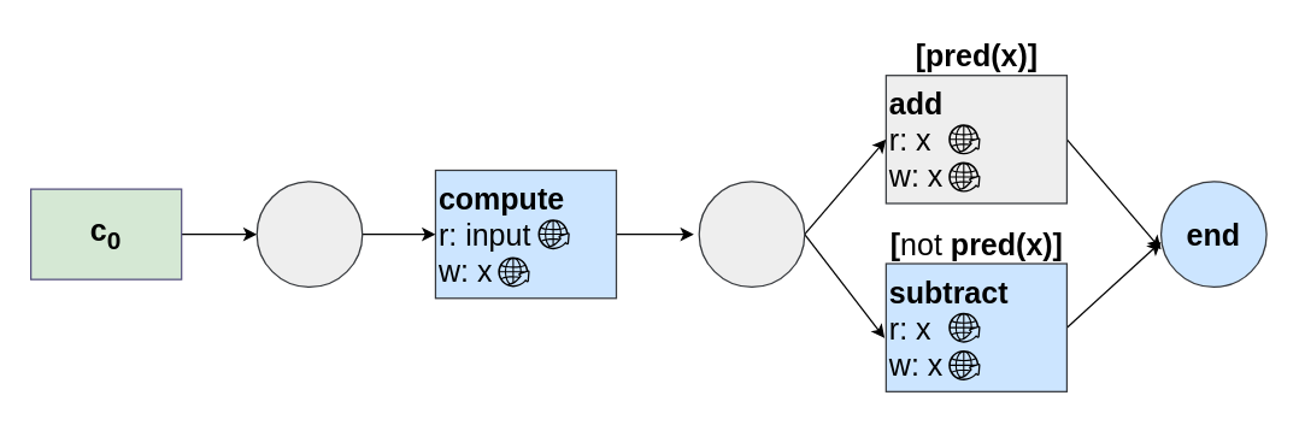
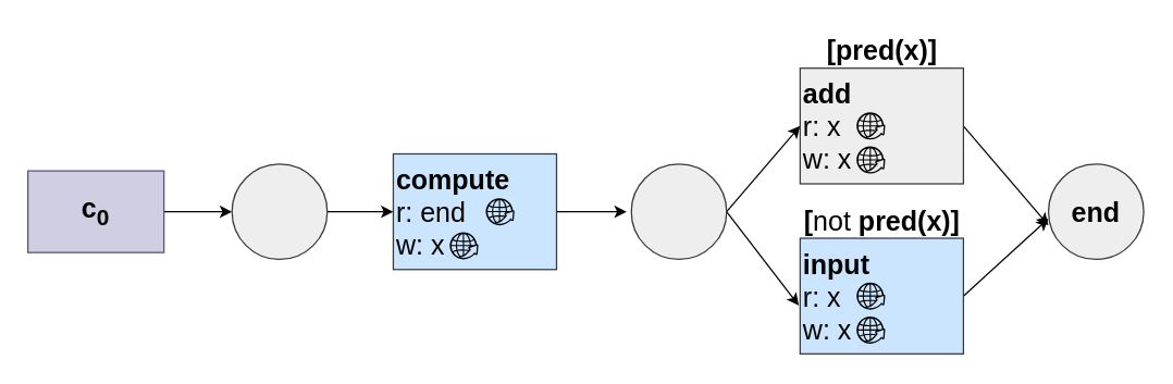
  <mxCell id="0" />
  <mxCell id="1" parent="0" />
  <mxCell id="2" style="edgeStyle=none;rounded=0;orthogonalLoop=1;jettySize=auto;html=1;exitX=1;exitY=0.5;exitDx=0;exitDy=0;entryX=0;entryY=0.5;entryDx=0;entryDy=0;fontSize=20;" edge="1" parent="1" source="3" target="23"><mxGeometry relative="1" as="geometry" /></mxCell>
- <mxCell id="3" value="c&lt;sub&gt;0&lt;/sub&gt;" style="rounded=0;whiteSpace=wrap;html=1;fontSize=20;fillColor=#d5e8d4;strokeColor=#56517e;fontStyle=1;" parent="1" vertex="1"><mxGeometry x="20" y="125" width="100" height="60" as="geometry" /></mxCell>
+ <mxCell id="3" value="c&lt;sub&gt;0&lt;/sub&gt;" style="rounded=0;whiteSpace=wrap;html=1;fontSize=20;fillColor=#d0cee2;strokeColor=#56517e;fontStyle=1" parent="1" vertex="1"><mxGeometry x="20" y="125" width="100" height="60" as="geometry" /></mxCell>
  <mxCell id="4" style="edgeStyle=orthogonalEdgeStyle;rounded=0;orthogonalLoop=1;jettySize=auto;html=1;exitX=1;exitY=0.5;exitDx=0;exitDy=0;" edge="1" parent="1" source="5"><mxGeometry relative="1" as="geometry"><mxPoint x="460" y="155" as="targetPoint" /></mxGeometry></mxCell>
- <mxCell id="5" value="&lt;b&gt;compute&lt;br&gt;&lt;/b&gt;r: input&lt;br&gt;w: x" style="rounded=0;whiteSpace=wrap;html=1;fontSize=20;align=left;fillColor=#cce5ff;strokeColor=#36393d;" parent="1" vertex="1"><mxGeometry x="288.52" y="112.5" width="120" height="85" as="geometry" /></mxCell>
+ <mxCell id="5" value="&lt;b&gt;compute&lt;br&gt;&lt;/b&gt;r: end&lt;br&gt;w: x" style="rounded=0;whiteSpace=wrap;html=1;fontSize=20;align=left;fillColor=#cce5ff;strokeColor=#36393d;" parent="1" vertex="1"><mxGeometry x="288.52" y="112.5" width="120" height="85" as="geometry" /></mxCell>
  <mxCell id="6" value="" style="sketch=0;html=1;aspect=fixed;strokeColor=none;shadow=0;align=center;verticalAlign=top;fillColor=#000000;shape=mxgraph.gcp2.globe_world" parent="1" vertex="1"><mxGeometry x="356.52" y="145" width="21.05" height="20" as="geometry" /></mxCell>
  <mxCell id="7" style="edgeStyle=none;rounded=0;orthogonalLoop=1;jettySize=auto;html=1;exitX=1;exitY=0.5;exitDx=0;exitDy=0;entryX=0;entryY=0.5;entryDx=0;entryDy=0;" parent="1" target="5" edge="1"><mxGeometry relative="1" as="geometry"><mxPoint x="230" y="155" as="sourcePoint" /></mxGeometry></mxCell>
  <mxCell id="8" value="" style="sketch=0;html=1;aspect=fixed;strokeColor=none;shadow=0;align=center;verticalAlign=top;fillColor=#000000;shape=mxgraph.gcp2.globe_world" parent="1" vertex="1"><mxGeometry y="170" width="21.05" height="20" as="geometry" x="330" /></mxCell>
  <mxCell id="9" style="rounded=0;orthogonalLoop=1;jettySize=auto;html=1;exitX=1;exitY=0.5;exitDx=0;exitDy=0;entryX=0;entryY=0.5;entryDx=0;entryDy=0;" edge="1" parent="1" source="11" target="13"><mxGeometry relative="1" as="geometry" /></mxCell>
  <mxCell id="10" style="edgeStyle=none;rounded=0;orthogonalLoop=1;jettySize=auto;html=1;exitX=1;exitY=0.5;exitDx=0;exitDy=0;entryX=-0.008;entryY=0.582;entryDx=0;entryDy=0;entryPerimeter=0;" edge="1" parent="1" source="11" target="17"><mxGeometry relative="1" as="geometry" /></mxCell>
  <mxCell id="11" value="" style="ellipse;whiteSpace=wrap;html=1;aspect=fixed;fontSize=20;fontStyle=1;fillColor=#eeeeee;strokeColor=#36393d;" vertex="1" parent="1"><mxGeometry x="463.46" y="120" width="70" height="70" as="geometry" /></mxCell>
  <mxCell id="12" style="edgeStyle=none;rounded=0;orthogonalLoop=1;jettySize=auto;html=1;exitX=1;exitY=0.5;exitDx=0;exitDy=0;entryX=0;entryY=0.5;entryDx=0;entryDy=0;fontSize=20;" edge="1" parent="1" source="13"><mxGeometry relative="1" as="geometry"><mxPoint x="770" y="165" as="targetPoint" /></mxGeometry></mxCell>
  <mxCell id="13" value="&lt;b&gt;add&lt;br&gt;&lt;/b&gt;r: x&lt;br&gt;w: x" style="rounded=0;whiteSpace=wrap;html=1;fontSize=20;align=left;fillColor=#eeeeee;strokeColor=#36393d;" vertex="1" parent="1"><mxGeometry x="587.5" y="49.5" width="120" height="85" as="geometry" /></mxCell>
  <mxCell id="14" value="" style="sketch=0;html=1;aspect=fixed;strokeColor=none;shadow=0;align=center;verticalAlign=top;fillColor=#000000;shape=mxgraph.gcp2.globe_world" vertex="1" parent="1"><mxGeometry x="628.98" y="82" width="21.05" height="20" as="geometry" /></mxCell>
  <mxCell id="15" value="" style="sketch=0;html=1;aspect=fixed;strokeColor=none;shadow=0;align=center;verticalAlign=top;fillColor=#000000;shape=mxgraph.gcp2.globe_world" vertex="1" parent="1"><mxGeometry x="628.98" y="107" width="21.05" height="20" as="geometry" /></mxCell>
  <mxCell id="16" style="edgeStyle=none;rounded=0;orthogonalLoop=1;jettySize=auto;html=1;exitX=1;exitY=0.5;exitDx=0;exitDy=0;fontSize=20;" edge="1" parent="1" source="17"><mxGeometry relative="1" as="geometry"><mxPoint x="770" y="160" as="targetPoint" /></mxGeometry></mxCell>
- <mxCell id="17" value="&lt;b&gt;subtract&lt;br&gt;&lt;/b&gt;r: x&lt;br&gt;w: x" style="rounded=0;whiteSpace=wrap;html=1;fontSize=20;align=left;fillColor=#cce5ff;strokeColor=#36393d;" vertex="1" parent="1"><mxGeometry x="587.5" y="174.5" width="120" height="85" as="geometry" /></mxCell>
+ <mxCell id="17" value="&lt;b&gt;input&lt;br&gt;&lt;/b&gt;r: x&lt;br&gt;w: x" style="rounded=0;whiteSpace=wrap;html=1;fontSize=20;align=left;fillColor=#cce5ff;strokeColor=#36393d;" vertex="1" parent="1"><mxGeometry x="587.5" y="174.5" width="120" height="85" as="geometry" /></mxCell>
  <mxCell id="18" value="" style="sketch=0;html=1;aspect=fixed;strokeColor=none;shadow=0;align=center;verticalAlign=top;fillColor=#000000;shape=mxgraph.gcp2.globe_world" vertex="1" parent="1"><mxGeometry x="628.98" y="207" width="21.05" height="20" as="geometry" /></mxCell>
  <mxCell id="19" value="" style="sketch=0;html=1;aspect=fixed;strokeColor=none;shadow=0;align=center;verticalAlign=top;fillColor=#000000;shape=mxgraph.gcp2.globe_world" vertex="1" parent="1"><mxGeometry x="628.98" y="232" width="21.05" height="20" as="geometry" /></mxCell>
  <mxCell id="20" value="&lt;b style=&quot;font-size: 20px;&quot;&gt;[pred(x)]&lt;/b&gt;" style="text;html=1;strokeColor=none;fillColor=none;align=center;verticalAlign=middle;whiteSpace=wrap;rounded=0;fontSize=20;" vertex="1" parent="1"><mxGeometry x="594.5" y="20" width="106" height="32.5" as="geometry" /></mxCell>
  <mxCell id="21" value="&lt;b style=&quot;font-size: 20px&quot;&gt;[&lt;/b&gt;&lt;span style=&quot;font-size: 20px&quot;&gt;not&lt;/span&gt;&lt;b style=&quot;font-size: 20px&quot;&gt; pred(x)]&lt;/b&gt;" style="text;html=1;strokeColor=none;fillColor=none;align=center;verticalAlign=middle;whiteSpace=wrap;rounded=0;fontSize=20;" vertex="1" parent="1"><mxGeometry x="587.5" y="145" width="120" height="32.5" as="geometry" /></mxCell>
- <mxCell id="22" value="end" style="ellipse;whiteSpace=wrap;html=1;aspect=fixed;fontSize=20;fontStyle=1;fillColor=#cce5ff;strokeColor=#36393d;" vertex="1" parent="1"><mxGeometry x="770" y="120" width="70" height="70" as="geometry" /></mxCell>
+ <mxCell id="22" value="end" style="ellipse;whiteSpace=wrap;html=1;aspect=fixed;fontSize=20;fontStyle=1;fillColor=#eeeeee;strokeColor=#36393d;" vertex="1" parent="1"><mxGeometry x="770" y="120" width="70" height="70" as="geometry" /></mxCell>
  <mxCell id="23" value="" style="ellipse;whiteSpace=wrap;html=1;aspect=fixed;fontSize=20;fontStyle=1;fillColor=#eeeeee;strokeColor=#36393d;" vertex="1" parent="1"><mxGeometry x="170" y="120" width="70" height="70" as="geometry" /></mxCell>
